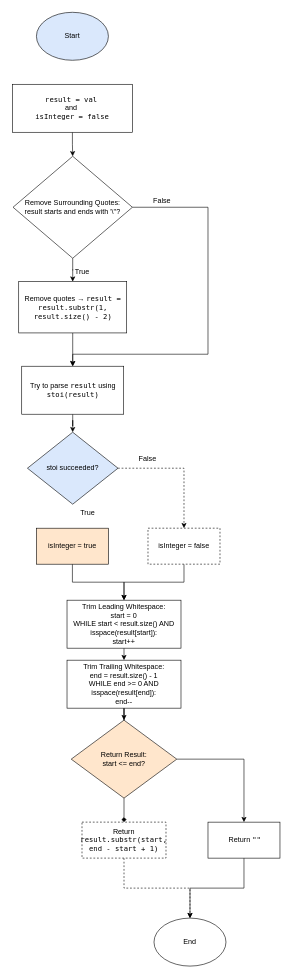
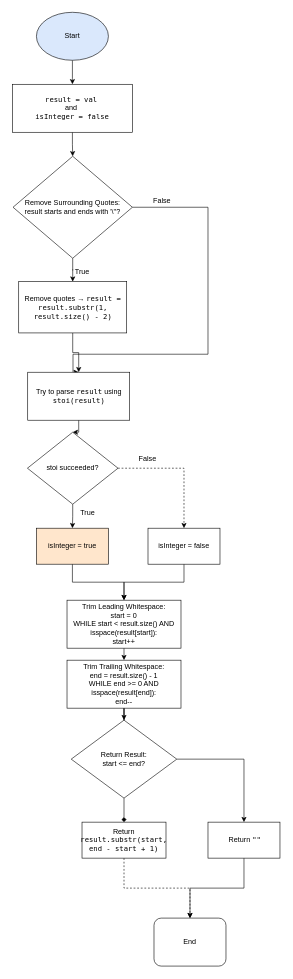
  <mxCell id="0" />
  <mxCell id="1" parent="0" />
+ <mxCell id="2" value="" style="edgeStyle=orthogonalEdgeStyle;rounded=0;orthogonalLoop=1;jettySize=auto;html=1;" edge="1" parent="1" source="3" target="5"><mxGeometry relative="1" as="geometry"><Array as="points"><mxPoint x="120" y="130" /><mxPoint x="120" y="130" /></Array></mxGeometry></mxCell>
  <mxCell id="3" value="Start" style="ellipse;whiteSpace=wrap;html=1;fillColor=#dae8fc;" vertex="1" parent="1"><mxGeometry x="60" y="20" width="120" height="80" as="geometry" /></mxCell>
  <mxCell id="4" value="" style="edgeStyle=orthogonalEdgeStyle;rounded=0;orthogonalLoop=1;jettySize=auto;html=1;" edge="1" parent="1" source="5" target="8"><mxGeometry relative="1" as="geometry" /></mxCell>
  <mxCell id="5" value="&lt;code&gt;result = val&lt;/code&gt;&amp;nbsp;&lt;div&gt;and&amp;nbsp;&lt;div&gt;&lt;code&gt;isInteger = false&lt;/code&gt;&lt;/div&gt;&lt;/div&gt;" style="rounded=0;whiteSpace=wrap;html=1;" vertex="1" parent="1"><mxGeometry x="20" y="140" width="200" height="80" as="geometry" /></mxCell>
  <mxCell id="6" value="" style="edgeStyle=orthogonalEdgeStyle;rounded=0;orthogonalLoop=1;jettySize=auto;html=1;" edge="1" parent="1" source="8" target="10"><mxGeometry relative="1" as="geometry" /></mxCell>
  <mxCell id="7" style="edgeStyle=orthogonalEdgeStyle;rounded=0;orthogonalLoop=1;jettySize=auto;html=1;entryX=0.5;entryY=0;entryDx=0;entryDy=0;" edge="1" parent="1" source="8" target="13"><mxGeometry relative="1" as="geometry"><mxPoint x="126" y="590" as="targetPoint" /><Array as="points"><mxPoint x="346" y="345" /><mxPoint x="346" y="590" /><mxPoint x="121" y="590" /></Array></mxGeometry></mxCell>
  <mxCell id="8" value="Remove Surrounding Quotes:&lt;div&gt;result starts and ends with '\''?&lt;/div&gt;" style="rhombus;whiteSpace=wrap;html=1;" vertex="1" parent="1"><mxGeometry x="21" y="260" width="199" height="170" as="geometry" /></mxCell>
  <mxCell id="9" value="" style="edgeStyle=orthogonalEdgeStyle;rounded=0;orthogonalLoop=1;jettySize=auto;html=1;" edge="1" parent="1" source="10" target="13"><mxGeometry relative="1" as="geometry" /></mxCell>
  <mxCell id="10" value="Remove quotes → &lt;code&gt;result = result.substr(1, result.size() - 2)&lt;/code&gt;" style="rounded=0;whiteSpace=wrap;html=1;" vertex="1" parent="1"><mxGeometry x="30.5" y="469" width="180" height="85.5" as="geometry" /></mxCell>
  <mxCell id="11" value="True" style="text;html=1;align=center;verticalAlign=middle;resizable=0;points=[];autosize=1;strokeColor=none;fillColor=none;" vertex="1" parent="1"><mxGeometry x="111" y="438" width="50" height="30" as="geometry" /></mxCell>
  <mxCell id="12" value="" style="edgeStyle=orthogonalEdgeStyle;rounded=0;orthogonalLoop=1;jettySize=auto;html=1;" edge="1" parent="1" source="13" target="16"><mxGeometry relative="1" as="geometry" /></mxCell>
- <mxCell id="13" value="Try to parse &lt;code&gt;result&lt;/code&gt; using &lt;code&gt;stoi(result)&lt;/code&gt;" style="rounded=0;whiteSpace=wrap;html=1;" vertex="1" parent="1"><mxGeometry x="35.5" y="610" width="170" height="80" as="geometry" /></mxCell>
+ <mxCell id="13" value="Try to parse &lt;code&gt;result&lt;/code&gt; using &lt;code&gt;stoi(result)&lt;/code&gt;" style="rounded=0;whiteSpace=wrap;html=1;" vertex="1" parent="1"><mxGeometry x="45.5" y="620" width="170" height="80" as="geometry" /></mxCell>
+ <mxCell id="14" value="" style="edgeStyle=orthogonalEdgeStyle;rounded=0;orthogonalLoop=1;jettySize=auto;html=1;" edge="1" parent="1" source="16" target="18"><mxGeometry relative="1" as="geometry" /></mxCell>
  <mxCell id="15" style="edgeStyle=orthogonalEdgeStyle;rounded=0;orthogonalLoop=1;jettySize=auto;html=1;entryX=0.5;entryY=0;entryDx=0;entryDy=0;dashed=1;" edge="1" parent="1" source="16" target="20"><mxGeometry relative="1" as="geometry" /></mxCell>
- <mxCell id="16" value="stoi succeeded?" style="rhombus;whiteSpace=wrap;html=1;fillColor=#dae8fc;" vertex="1" parent="1"><mxGeometry x="45" y="720" width="151" height="120" as="geometry" /></mxCell>
+ <mxCell id="16" value="stoi succeeded?" style="rhombus;whiteSpace=wrap;html=1;" vertex="1" parent="1"><mxGeometry x="45" y="720" width="151" height="120" as="geometry" /></mxCell>
  <mxCell id="17" style="edgeStyle=orthogonalEdgeStyle;rounded=0;orthogonalLoop=1;jettySize=auto;html=1;entryX=0.5;entryY=0;entryDx=0;entryDy=0;" edge="1" parent="1" source="18" target="24"><mxGeometry relative="1" as="geometry" /></mxCell>
  <mxCell id="18" value="isInteger = true" style="rounded=0;whiteSpace=wrap;html=1;fillColor=#ffe6cc;" vertex="1" parent="1"><mxGeometry x="60" y="880" width="120" height="60" as="geometry" /></mxCell>
  <mxCell id="19" style="edgeStyle=orthogonalEdgeStyle;rounded=0;orthogonalLoop=1;jettySize=auto;html=1;entryX=0.5;entryY=0;entryDx=0;entryDy=0;" edge="1" parent="1" source="20" target="24"><mxGeometry relative="1" as="geometry"><mxPoint x="206" y="970" as="targetPoint" /></mxGeometry></mxCell>
- <mxCell id="20" value="isInteger = false" style="rounded=0;whiteSpace=wrap;html=1;dashed=1;" vertex="1" parent="1"><mxGeometry x="246" y="880" width="120" height="60" as="geometry" /></mxCell>
+ <mxCell id="20" value="isInteger = false" style="rounded=0;whiteSpace=wrap;html=1;" vertex="1" parent="1"><mxGeometry x="246" y="880" width="120" height="60" as="geometry" /></mxCell>
  <mxCell id="21" value="False" style="text;html=1;align=center;verticalAlign=middle;resizable=0;points=[];autosize=1;strokeColor=none;fillColor=none;" vertex="1" parent="1"><mxGeometry x="220" y="750" width="50" height="30" as="geometry" /></mxCell>
  <mxCell id="22" value="True" style="text;html=1;align=center;verticalAlign=middle;resizable=0;points=[];autosize=1;strokeColor=none;fillColor=none;" vertex="1" parent="1"><mxGeometry x="120" y="840" width="50" height="30" as="geometry" /></mxCell>
  <mxCell id="23" style="edgeStyle=orthogonalEdgeStyle;rounded=0;orthogonalLoop=1;jettySize=auto;html=1;exitX=0.5;exitY=1;exitDx=0;exitDy=0;entryX=0.5;entryY=0;entryDx=0;entryDy=0;" edge="1" parent="1" source="24" target="35"><mxGeometry relative="1" as="geometry" /></mxCell>
  <mxCell id="24" value="&lt;span class=&quot;hljs-keyword&quot;&gt;Trim Leading Whitespace:&lt;/span&gt;&lt;div&gt;&lt;span class=&quot;hljs-keyword&quot;&gt;start&lt;/span&gt; &lt;span class=&quot;hljs-operator&quot;&gt;=&lt;/span&gt; &lt;span class=&quot;hljs-number&quot;&gt;0&lt;/span&gt;&lt;br&gt;WHILE &lt;span class=&quot;hljs-keyword&quot;&gt;start&lt;/span&gt; &lt;span class=&quot;hljs-operator&quot;&gt;&amp;lt;&lt;/span&gt; result.size() &lt;span class=&quot;hljs-keyword&quot;&gt;AND&lt;/span&gt; isspace(&lt;span class=&quot;hljs-keyword&quot;&gt;result&lt;/span&gt;[&lt;span class=&quot;hljs-keyword&quot;&gt;start&lt;/span&gt;]):&lt;br&gt;    &lt;span class=&quot;hljs-keyword&quot;&gt;start&lt;/span&gt;&lt;span class=&quot;hljs-operator&quot;&gt;+&lt;/span&gt;&lt;span class=&quot;hljs-operator&quot;&gt;+&lt;/span&gt;&lt;/div&gt;" style="rounded=0;whiteSpace=wrap;html=1;" vertex="1" parent="1"><mxGeometry x="111" y="1000" width="190" height="80" as="geometry" /></mxCell>
  <mxCell id="25" value="" style="edgeStyle=orthogonalEdgeStyle;rounded=0;orthogonalLoop=1;jettySize=auto;html=1;endArrow=diamond;" edge="1" parent="1" source="27" target="29"><mxGeometry relative="1" as="geometry" /></mxCell>
  <mxCell id="26" style="edgeStyle=orthogonalEdgeStyle;rounded=0;orthogonalLoop=1;jettySize=auto;html=1;entryX=0.5;entryY=0;entryDx=0;entryDy=0;" edge="1" parent="1" source="27" target="31"><mxGeometry relative="1" as="geometry" /></mxCell>
- <mxCell id="27" value="Return Result:&lt;div&gt;start &amp;lt;= end?&lt;/div&gt;" style="rhombus;whiteSpace=wrap;html=1;fillColor=#ffe6cc;" vertex="1" parent="1"><mxGeometry x="118" y="1200" width="176" height="130" as="geometry" /></mxCell>
+ <mxCell id="27" value="Return Result:&lt;div&gt;start &amp;lt;= end?&lt;/div&gt;" style="rhombus;whiteSpace=wrap;html=1;" vertex="1" parent="1"><mxGeometry x="118" y="1200" width="176" height="130" as="geometry" /></mxCell>
  <mxCell id="28" style="edgeStyle=orthogonalEdgeStyle;rounded=0;orthogonalLoop=1;jettySize=auto;html=1;entryX=0.5;entryY=0;entryDx=0;entryDy=0;dashed=1;" edge="1" parent="1" source="29" target="32"><mxGeometry relative="1" as="geometry" /></mxCell>
- <mxCell id="29" value="Return &lt;code&gt;result.substr(start, end - start + 1)&lt;/code&gt;" style="rounded=0;whiteSpace=wrap;html=1;dashed=1;" vertex="1" parent="1"><mxGeometry x="136" y="1370" width="140" height="60" as="geometry" /></mxCell>
+ <mxCell id="29" value="Return &lt;code&gt;result.substr(start, end - start + 1)&lt;/code&gt;" style="rounded=0;whiteSpace=wrap;html=1;" vertex="1" parent="1"><mxGeometry x="136" y="1370" width="140" height="60" as="geometry" /></mxCell>
  <mxCell id="30" style="edgeStyle=orthogonalEdgeStyle;rounded=0;orthogonalLoop=1;jettySize=auto;html=1;entryX=0.5;entryY=0;entryDx=0;entryDy=0;" edge="1" parent="1" source="31" target="32"><mxGeometry relative="1" as="geometry" /></mxCell>
  <mxCell id="31" value="&amp;nbsp;Return &lt;code&gt;&quot;&quot;&lt;/code&gt;" style="rounded=0;whiteSpace=wrap;html=1;" vertex="1" parent="1"><mxGeometry x="346" y="1370" width="120" height="60" as="geometry" /></mxCell>
- <mxCell id="32" value="End" style="ellipse;whiteSpace=wrap;html=1;" vertex="1" parent="1"><mxGeometry x="256" y="1530" width="120" height="80" as="geometry" /></mxCell>
+ <mxCell id="32" value="End" style="whiteSpace=wrap;html=1;rounded=1;" vertex="1" parent="1"><mxGeometry x="256" y="1530" width="120" height="80" as="geometry" /></mxCell>
  <mxCell id="33" value="False" style="text;html=1;align=center;verticalAlign=middle;resizable=0;points=[];autosize=1;strokeColor=none;fillColor=none;" vertex="1" parent="1"><mxGeometry x="244" y="320" width="50" height="30" as="geometry" /></mxCell>
  <mxCell id="34" value="" style="edgeStyle=orthogonalEdgeStyle;rounded=0;orthogonalLoop=1;jettySize=auto;html=1;" edge="1" parent="1" source="35" target="27"><mxGeometry relative="1" as="geometry" /></mxCell>
  <mxCell id="35" value="Trim Trailing Whitespace:&lt;div&gt;&lt;span class=&quot;hljs-keyword&quot;&gt;end&lt;/span&gt; &lt;span class=&quot;hljs-operator&quot;&gt;=&lt;/span&gt; result.size() &lt;span class=&quot;hljs-operator&quot;&gt;-&lt;/span&gt; &lt;span class=&quot;hljs-number&quot;&gt;1&lt;/span&gt;&lt;br/&gt;WHILE &lt;span class=&quot;hljs-keyword&quot;&gt;end&lt;/span&gt; &lt;span class=&quot;hljs-operator&quot;&gt;&amp;gt;=&lt;/span&gt; &lt;span class=&quot;hljs-number&quot;&gt;0&lt;/span&gt; &lt;span class=&quot;hljs-keyword&quot;&gt;AND&lt;/span&gt; isspace(&lt;span class=&quot;hljs-keyword&quot;&gt;result&lt;/span&gt;[&lt;span class=&quot;hljs-keyword&quot;&gt;end&lt;/span&gt;]):&lt;br/&gt;    &lt;span class=&quot;hljs-keyword&quot;&gt;end&lt;/span&gt;&lt;span class=&quot;hljs-comment&quot;&gt;--&lt;/span&gt;&lt;/div&gt;" style="rounded=0;whiteSpace=wrap;html=1;" vertex="1" parent="1"><mxGeometry x="111" y="1100" width="190" height="80" as="geometry" /></mxCell>
